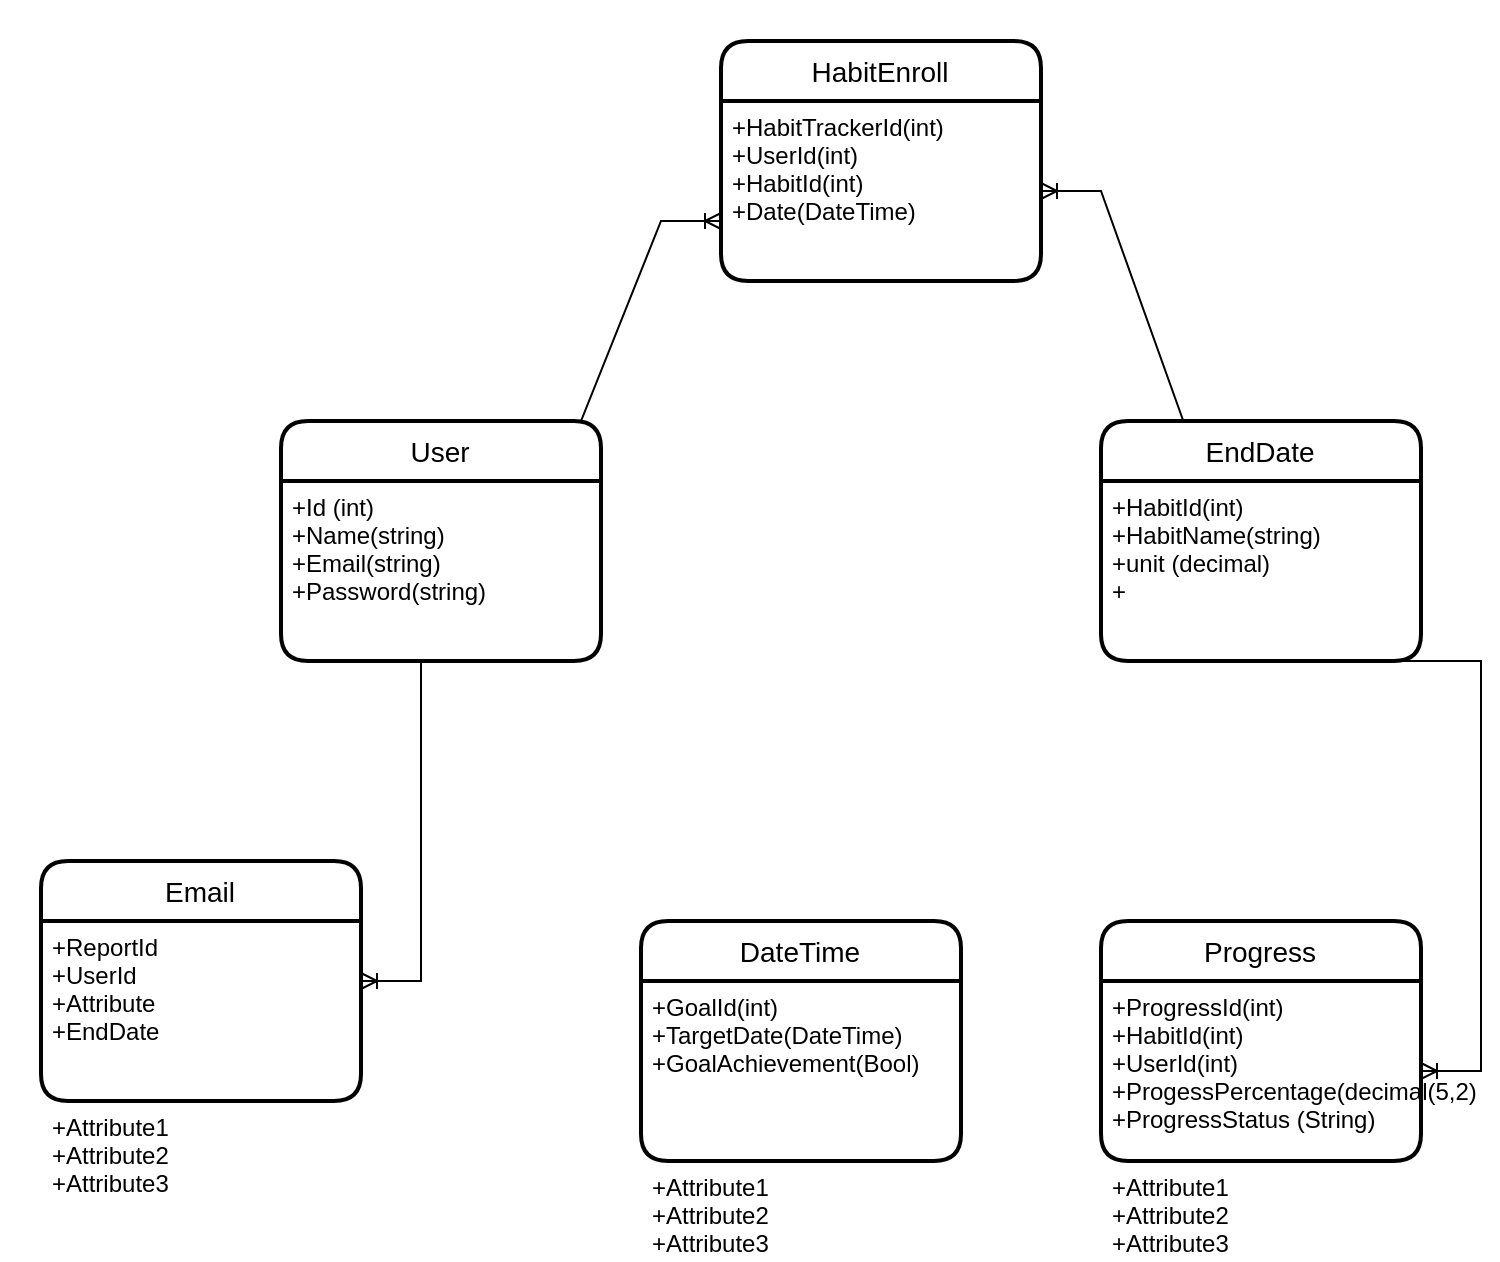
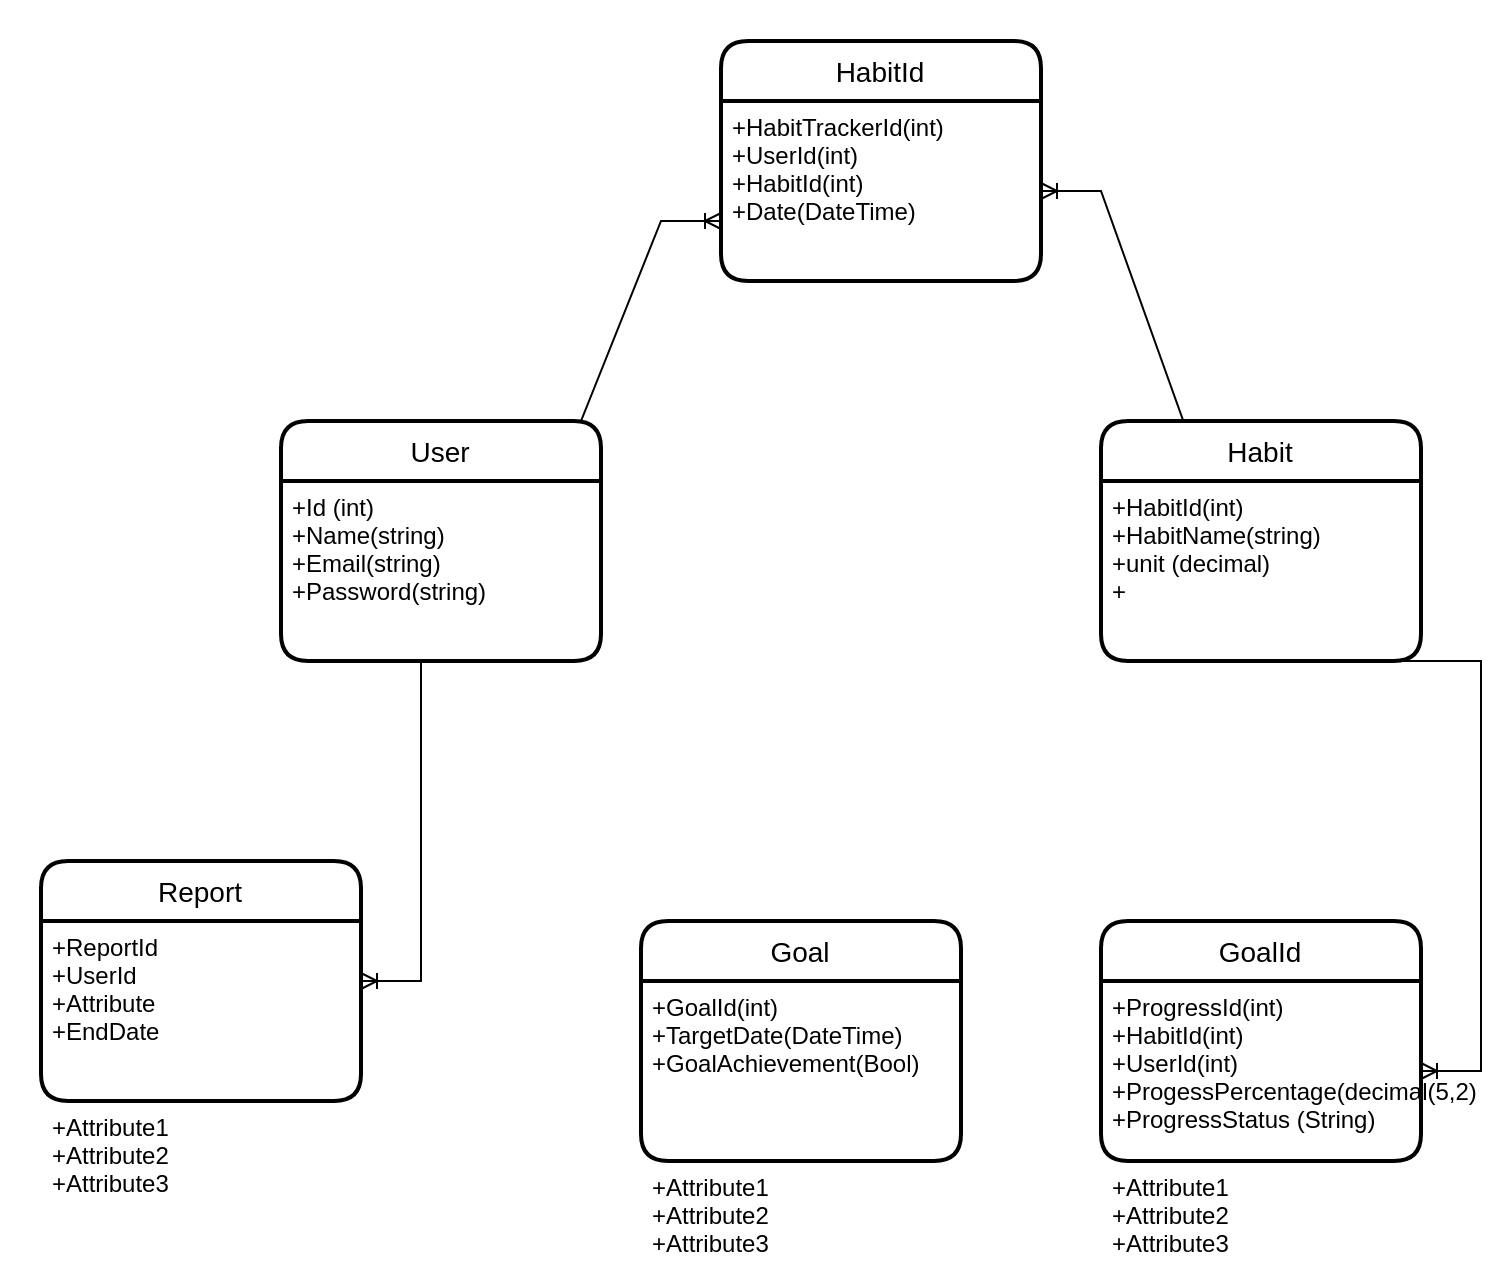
  <mxCell id="0" />
  <mxCell id="1" parent="0" />
  <mxCell id="2" value="User" style="swimlane;childLayout=stackLayout;horizontal=1;startSize=30;horizontalStack=0;rounded=1;fontSize=14;fontStyle=0;strokeWidth=2;resizeParent=0;resizeLast=1;shadow=0;dashed=0;align=center;" vertex="1" parent="1"><mxGeometry x="140" y="210" width="160" height="120" as="geometry" /></mxCell>
  <mxCell id="3" value="+Id (int)&#10;+Name(string)&#10;+Email(string)&#10;+Password(string)" style="align=left;strokeColor=none;fillColor=none;spacingLeft=4;fontSize=12;verticalAlign=top;resizable=0;rotatable=0;part=1;" vertex="1" parent="2"><mxGeometry y="30" width="160" height="90" as="geometry" /></mxCell>
  <mxCell id="4" value="" style="edgeStyle=entityRelationEdgeStyle;fontSize=12;html=1;endArrow=ERoneToMany;rounded=0;" edge="1" parent="2"><mxGeometry width="100" height="100" relative="1" as="geometry"><mxPoint x="120" as="sourcePoint" /><mxPoint x="220" y="-100" as="targetPoint" /></mxGeometry></mxCell>
- <mxCell id="5" value="EndDate" style="swimlane;childLayout=stackLayout;horizontal=1;startSize=30;horizontalStack=0;rounded=1;fontSize=14;fontStyle=0;strokeWidth=2;resizeParent=0;resizeLast=1;shadow=0;dashed=0;align=center;" vertex="1" parent="1"><mxGeometry x="550" y="210" width="160" height="120" as="geometry" /></mxCell>
+ <mxCell id="5" value="Habit" style="swimlane;childLayout=stackLayout;horizontal=1;startSize=30;horizontalStack=0;rounded=1;fontSize=14;fontStyle=0;strokeWidth=2;resizeParent=0;resizeLast=1;shadow=0;dashed=0;align=center;" vertex="1" parent="1"><mxGeometry x="550" y="210" width="160" height="120" as="geometry" /></mxCell>
  <mxCell id="6" value="+HabitId(int)&#10;+HabitName(string)&#10;+unit (decimal)&#10;+" style="align=left;strokeColor=none;fillColor=none;spacingLeft=4;fontSize=12;verticalAlign=top;resizable=0;rotatable=0;part=1;" vertex="1" parent="5"><mxGeometry y="30" width="160" height="90" as="geometry" /></mxCell>
- <mxCell id="7" value="HabitEnroll" style="swimlane;childLayout=stackLayout;horizontal=1;startSize=30;horizontalStack=0;rounded=1;fontSize=14;fontStyle=0;strokeWidth=2;resizeParent=0;resizeLast=1;shadow=0;dashed=0;align=center;" vertex="1" parent="1"><mxGeometry x="360" y="20" width="160" height="120" as="geometry" /></mxCell>
+ <mxCell id="7" value="HabitId" style="swimlane;childLayout=stackLayout;horizontal=1;startSize=30;horizontalStack=0;rounded=1;fontSize=14;fontStyle=0;strokeWidth=2;resizeParent=0;resizeLast=1;shadow=0;dashed=0;align=center;" vertex="1" parent="1"><mxGeometry x="360" y="20" width="160" height="120" as="geometry" /></mxCell>
  <mxCell id="8" value="+HabitTrackerId(int)&#10;+UserId(int)&#10;+HabitId(int)&#10;+Date(DateTime)" style="align=left;strokeColor=none;fillColor=none;spacingLeft=4;fontSize=12;verticalAlign=top;resizable=0;rotatable=0;part=1;" vertex="1" parent="7"><mxGeometry y="30" width="160" height="90" as="geometry" /></mxCell>
  <mxCell id="9" value="" style="edgeStyle=entityRelationEdgeStyle;fontSize=12;html=1;endArrow=ERoneToMany;rounded=0;exitX=0.444;exitY=-0.003;exitDx=0;exitDy=0;exitPerimeter=0;" edge="1" parent="1" source="5" target="8"><mxGeometry width="100" height="100" relative="1" as="geometry"><mxPoint x="610" y="190" as="sourcePoint" /><mxPoint x="710" y="90" as="targetPoint" /></mxGeometry></mxCell>
- <mxCell id="10" value="Progress" style="swimlane;childLayout=stackLayout;horizontal=1;startSize=30;horizontalStack=0;rounded=1;fontSize=14;fontStyle=0;strokeWidth=2;resizeParent=0;resizeLast=1;shadow=0;dashed=0;align=center;" vertex="1" parent="1"><mxGeometry x="550" y="460" width="160" height="120" as="geometry" /></mxCell>
+ <mxCell id="10" value="GoalId" style="swimlane;childLayout=stackLayout;horizontal=1;startSize=30;horizontalStack=0;rounded=1;fontSize=14;fontStyle=0;strokeWidth=2;resizeParent=0;resizeLast=1;shadow=0;dashed=0;align=center;" vertex="1" parent="1"><mxGeometry x="550" y="460" width="160" height="120" as="geometry" /></mxCell>
  <mxCell id="11" value="+ProgressId(int)&#10;+HabitId(int)&#10;+UserId(int)&#10;+ProgessPercentage(decimal(5,2)&#10;+ProgressStatus (String)" style="align=left;strokeColor=none;fillColor=none;spacingLeft=4;fontSize=12;verticalAlign=top;resizable=0;rotatable=0;part=1;" vertex="1" parent="10"><mxGeometry y="30" width="160" height="90" as="geometry" /></mxCell>
  <mxCell id="12" value="+Attribute1&#10;+Attribute2&#10;+Attribute3" style="align=left;strokeColor=none;fillColor=none;spacingLeft=4;fontSize=12;verticalAlign=top;resizable=0;rotatable=0;part=1;" vertex="1" parent="10"><mxGeometry y="120" width="160" as="geometry" /></mxCell>
  <mxCell id="13" value="" style="edgeStyle=entityRelationEdgeStyle;fontSize=12;html=1;endArrow=ERoneToMany;rounded=0;exitX=0.5;exitY=1;exitDx=0;exitDy=0;" edge="1" parent="1" source="6" target="11"><mxGeometry width="100" height="100" relative="1" as="geometry"><mxPoint x="350" y="510" as="sourcePoint" /><mxPoint x="450" y="410" as="targetPoint" /></mxGeometry></mxCell>
- <mxCell id="14" value="Email" style="swimlane;childLayout=stackLayout;horizontal=1;startSize=30;horizontalStack=0;rounded=1;fontSize=14;fontStyle=0;strokeWidth=2;resizeParent=0;resizeLast=1;shadow=0;dashed=0;align=center;" vertex="1" parent="1"><mxGeometry x="20" y="430" width="160" height="120" as="geometry" /></mxCell>
+ <mxCell id="14" value="Report" style="swimlane;childLayout=stackLayout;horizontal=1;startSize=30;horizontalStack=0;rounded=1;fontSize=14;fontStyle=0;strokeWidth=2;resizeParent=0;resizeLast=1;shadow=0;dashed=0;align=center;" vertex="1" parent="1"><mxGeometry x="20" y="430" width="160" height="120" as="geometry" /></mxCell>
  <mxCell id="15" value="+ReportId&#10;+UserId&#10;+Attribute&#10;+EndDate" style="align=left;strokeColor=none;fillColor=none;spacingLeft=4;fontSize=12;verticalAlign=top;resizable=0;rotatable=0;part=1;" vertex="1" parent="14"><mxGeometry y="30" width="160" height="90" as="geometry" /></mxCell>
  <mxCell id="16" value="+Attribute1&#10;+Attribute2&#10;+Attribute3" style="align=left;strokeColor=none;fillColor=none;spacingLeft=4;fontSize=12;verticalAlign=top;resizable=0;rotatable=0;part=1;" vertex="1" parent="14"><mxGeometry y="120" width="160" as="geometry" /></mxCell>
  <mxCell id="17" value="" style="edgeStyle=entityRelationEdgeStyle;fontSize=12;html=1;endArrow=ERoneToMany;rounded=0;exitX=0.25;exitY=1;exitDx=0;exitDy=0;" edge="1" parent="1" source="3" target="14"><mxGeometry width="100" height="100" relative="1" as="geometry"><mxPoint x="350" y="510" as="sourcePoint" /><mxPoint x="450" y="410" as="targetPoint" /></mxGeometry></mxCell>
- <mxCell id="18" value="DateTime" style="swimlane;childLayout=stackLayout;horizontal=1;startSize=30;horizontalStack=0;rounded=1;fontSize=14;fontStyle=0;strokeWidth=2;resizeParent=0;resizeLast=1;shadow=0;dashed=0;align=center;" vertex="1" parent="1"><mxGeometry x="320" y="460" width="160" height="120" as="geometry" /></mxCell>
+ <mxCell id="18" value="Goal" style="swimlane;childLayout=stackLayout;horizontal=1;startSize=30;horizontalStack=0;rounded=1;fontSize=14;fontStyle=0;strokeWidth=2;resizeParent=0;resizeLast=1;shadow=0;dashed=0;align=center;" vertex="1" parent="1"><mxGeometry x="320" y="460" width="160" height="120" as="geometry" /></mxCell>
  <mxCell id="19" value="+GoalId(int)&#10;+TargetDate(DateTime)&#10;+GoalAchievement(Bool)" style="align=left;strokeColor=none;fillColor=none;spacingLeft=4;fontSize=12;verticalAlign=top;resizable=0;rotatable=0;part=1;" vertex="1" parent="18"><mxGeometry y="30" width="160" height="90" as="geometry" /></mxCell>
  <mxCell id="20" value="+Attribute1&#10;+Attribute2&#10;+Attribute3" style="align=left;strokeColor=none;fillColor=none;spacingLeft=4;fontSize=12;verticalAlign=top;resizable=0;rotatable=0;part=1;" vertex="1" parent="18"><mxGeometry y="120" width="160" as="geometry" /></mxCell>
